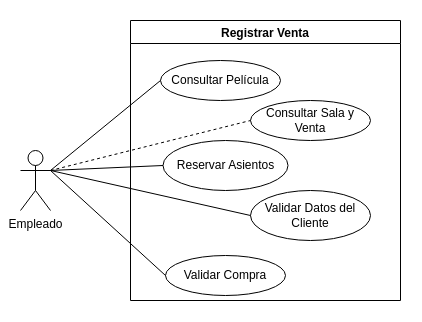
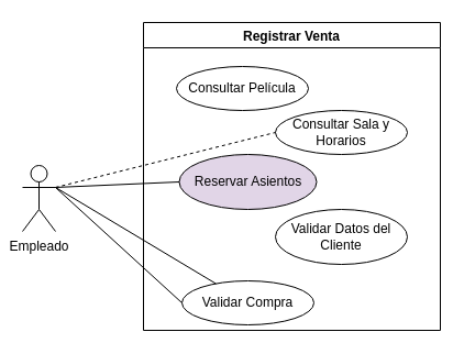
  <mxCell id="0" />
  <mxCell id="1" parent="0" />
  <mxCell id="2" value="Registrar Venta" style="swimlane;" parent="1" vertex="1"><mxGeometry x="130" y="20" width="270" height="280" as="geometry" /></mxCell>
  <mxCell id="3" value="Consultar Película" style="ellipse;whiteSpace=wrap;html=1;" parent="2" vertex="1"><mxGeometry x="30" y="40" width="120" height="40" as="geometry" /></mxCell>
- <mxCell id="4" value="Consultar Sala y Venta" style="ellipse;whiteSpace=wrap;html=1;" parent="2" vertex="1"><mxGeometry x="120" y="80" width="120" height="40" as="geometry" /></mxCell>
- <mxCell id="5" value="Reservar Asientos" style="ellipse;whiteSpace=wrap;html=1;" parent="2" vertex="1"><mxGeometry x="32.5" y="120" width="125" height="50" as="geometry" /></mxCell>
+ <mxCell id="4" value="Consultar Sala y Horarios" style="ellipse;whiteSpace=wrap;html=1;" parent="2" vertex="1"><mxGeometry x="120" y="80" width="120" height="40" as="geometry" /></mxCell>
+ <mxCell id="5" value="Reservar Asientos" style="ellipse;whiteSpace=wrap;html=1;fillColor=#e1d5e7;" parent="2" vertex="1"><mxGeometry x="32.5" y="120" width="125" height="50" as="geometry" /></mxCell>
  <mxCell id="6" value="Validar Datos del Cliente" style="ellipse;whiteSpace=wrap;html=1;" parent="2" vertex="1"><mxGeometry x="120" y="170" width="120" height="50" as="geometry" /></mxCell>
  <mxCell id="7" value="Validar Compra" style="ellipse;whiteSpace=wrap;html=1;" parent="2" vertex="1"><mxGeometry x="35" y="235" width="120" height="40" as="geometry" /></mxCell>
  <mxCell id="8" value="Empleado" style="shape=umlActor;verticalLabelPosition=bottom;verticalAlign=top;html=1;outlineConnect=0;" parent="1" vertex="1"><mxGeometry x="20" y="150" width="30" height="60" as="geometry" /></mxCell>
- <mxCell id="9" value="" style="endArrow=none;html=1;exitX=1;exitY=0.333;exitDx=0;exitDy=0;exitPerimeter=0;entryX=0;entryY=0.5;entryDx=0;entryDy=0;" parent="1" source="8" target="3" edge="1"><mxGeometry width="50" height="50" relative="1" as="geometry"><mxPoint x="280" y="110" as="sourcePoint" /><mxPoint x="330" y="60" as="targetPoint" /></mxGeometry></mxCell>
+ <mxCell id="9" value="" style="endArrow=none;html=1;exitX=1;exitY=0.333;exitDx=0;exitDy=0;exitPerimeter=0;" parent="1" source="8" target="7" edge="1"><mxGeometry width="50" height="50" relative="1" as="geometry"><mxPoint x="280" y="110" as="sourcePoint" /><mxPoint x="330" y="60" as="targetPoint" /></mxGeometry></mxCell>
  <mxCell id="10" value="" style="endArrow=none;html=1;exitX=1;exitY=0.333;exitDx=0;exitDy=0;exitPerimeter=0;entryX=0;entryY=0.5;entryDx=0;entryDy=0;dashed=1;" parent="1" source="8" target="4" edge="1"><mxGeometry width="50" height="50" relative="1" as="geometry"><mxPoint x="280" y="110" as="sourcePoint" /><mxPoint x="330" y="60" as="targetPoint" /></mxGeometry></mxCell>
  <mxCell id="11" value="" style="endArrow=none;html=1;exitX=1;exitY=0.333;exitDx=0;exitDy=0;exitPerimeter=0;entryX=0;entryY=0.5;entryDx=0;entryDy=0;" parent="1" source="8" target="5" edge="1"><mxGeometry width="50" height="50" relative="1" as="geometry"><mxPoint x="280" y="110" as="sourcePoint" /><mxPoint x="330" y="60" as="targetPoint" /></mxGeometry></mxCell>
- <mxCell id="12" value="" style="endArrow=none;html=1;exitX=1;exitY=0.333;exitDx=0;exitDy=0;exitPerimeter=0;entryX=0;entryY=0.5;entryDx=0;entryDy=0;" parent="1" source="8" target="6" edge="1"><mxGeometry width="50" height="50" relative="1" as="geometry"><mxPoint x="280" y="110" as="sourcePoint" /><mxPoint x="330" y="60" as="targetPoint" /></mxGeometry></mxCell>
  <mxCell id="13" value="" style="endArrow=none;html=1;entryX=0;entryY=0.5;entryDx=0;entryDy=0;" parent="1" target="7" edge="1"><mxGeometry width="50" height="50" relative="1" as="geometry"><mxPoint x="50" y="170" as="sourcePoint" /><mxPoint x="330" y="60" as="targetPoint" /></mxGeometry></mxCell>
